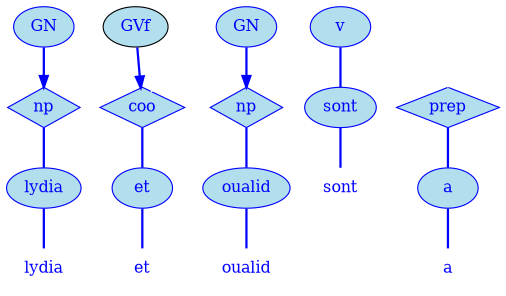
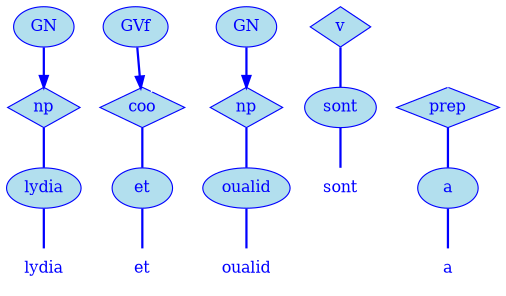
  digraph {
    node [fillcolor=lightblue2 fontcolor=blue shape=plaintext color=blue style=filled]
    edge [arrowhead=none color=blue fontcolor=blue minlen=1 style=bold]
    n1 [height=0.50 label=lydia width=0.75 color="" style=""]
    n2 [height=0.50 label=lydia shape=ellipse width=0.92]
    n3 [height=0.50 label=np shape=diamond width=0.75]
    n4 [arrowhead=doubleoctagon height=0.50 label=GN width=0.75 shape=""]
    n5 [height=0.50 label=et width=0.75 color="" style=""]
    n6 [height=0.50 label=et shape=ellipse width=0.75]
    n7 [height=0.50 label=coo shape=diamond width=0.75]
    n8 [height=0.50 label=oualid width=0.78 color="" style=""]
    n9 [height=0.50 label=oualid shape=ellipse width=1.08]
    n10 [height=0.50 label=np shape=diamond width=0.75]
    n11 [arrowhead=doubleoctagon height=0.50 label=GN width=0.75 shape=""]
    n12 [height=0.50 label=sont width=0.75 color="" style=""]
    n13 [height=0.50 label=sont shape=ellipse width=0.89]
-   n14 [height=0.50 label=v shape=ellipse width=0.75]
-   n15 [arrowhead=doubleoctagon color=black height=0.50 label=GVf width=0.81 shape=""]
+   n14 [height=0.50 label=v shape=diamond width=0.75]
+   n15 [arrowhead=doubleoctagon height=0.50 label=GVf width=0.81 shape=""]
    n16 [height=0.50 label=a width=0.75 color="" style=""]
    n17 [height=0.50 label=a shape=ellipse width=0.75]
    n18 [height=0.50 label=prep shape=diamond width=0.89]
    "mc1s1_P26L1#pos#empty" [color=white fillcolor=white fontcolor=white height=0.06 shape=point width=0.06 style=""]
    "mc1s1_P56#pos#empty" [color=white fillcolor=white fontcolor=white height=0.06 shape=point width=0.06 style=""]
    n2 -> n1
    n3 -> n2
    n4 -> n3 [shape=normal arrowhead=""]
    n6 -> n5
    n7 -> n6
    n9 -> n8
    n10 -> n9
    n11 -> n10 [shape=normal arrowhead=""]
    n13 -> n12
    n14 -> n13
    n15 -> n7 [shape=normal arrowhead=""]
    n17 -> n16
    n18 -> n17
    "mc1s1_P26L1#pos#empty" -> n7 [color=white fontcolor=white shape=none arrowhead="" style=""]
    "mc1s1_P56#pos#empty" -> n18 [color=white fontcolor=white shape=none arrowhead="" style=""]
  }
